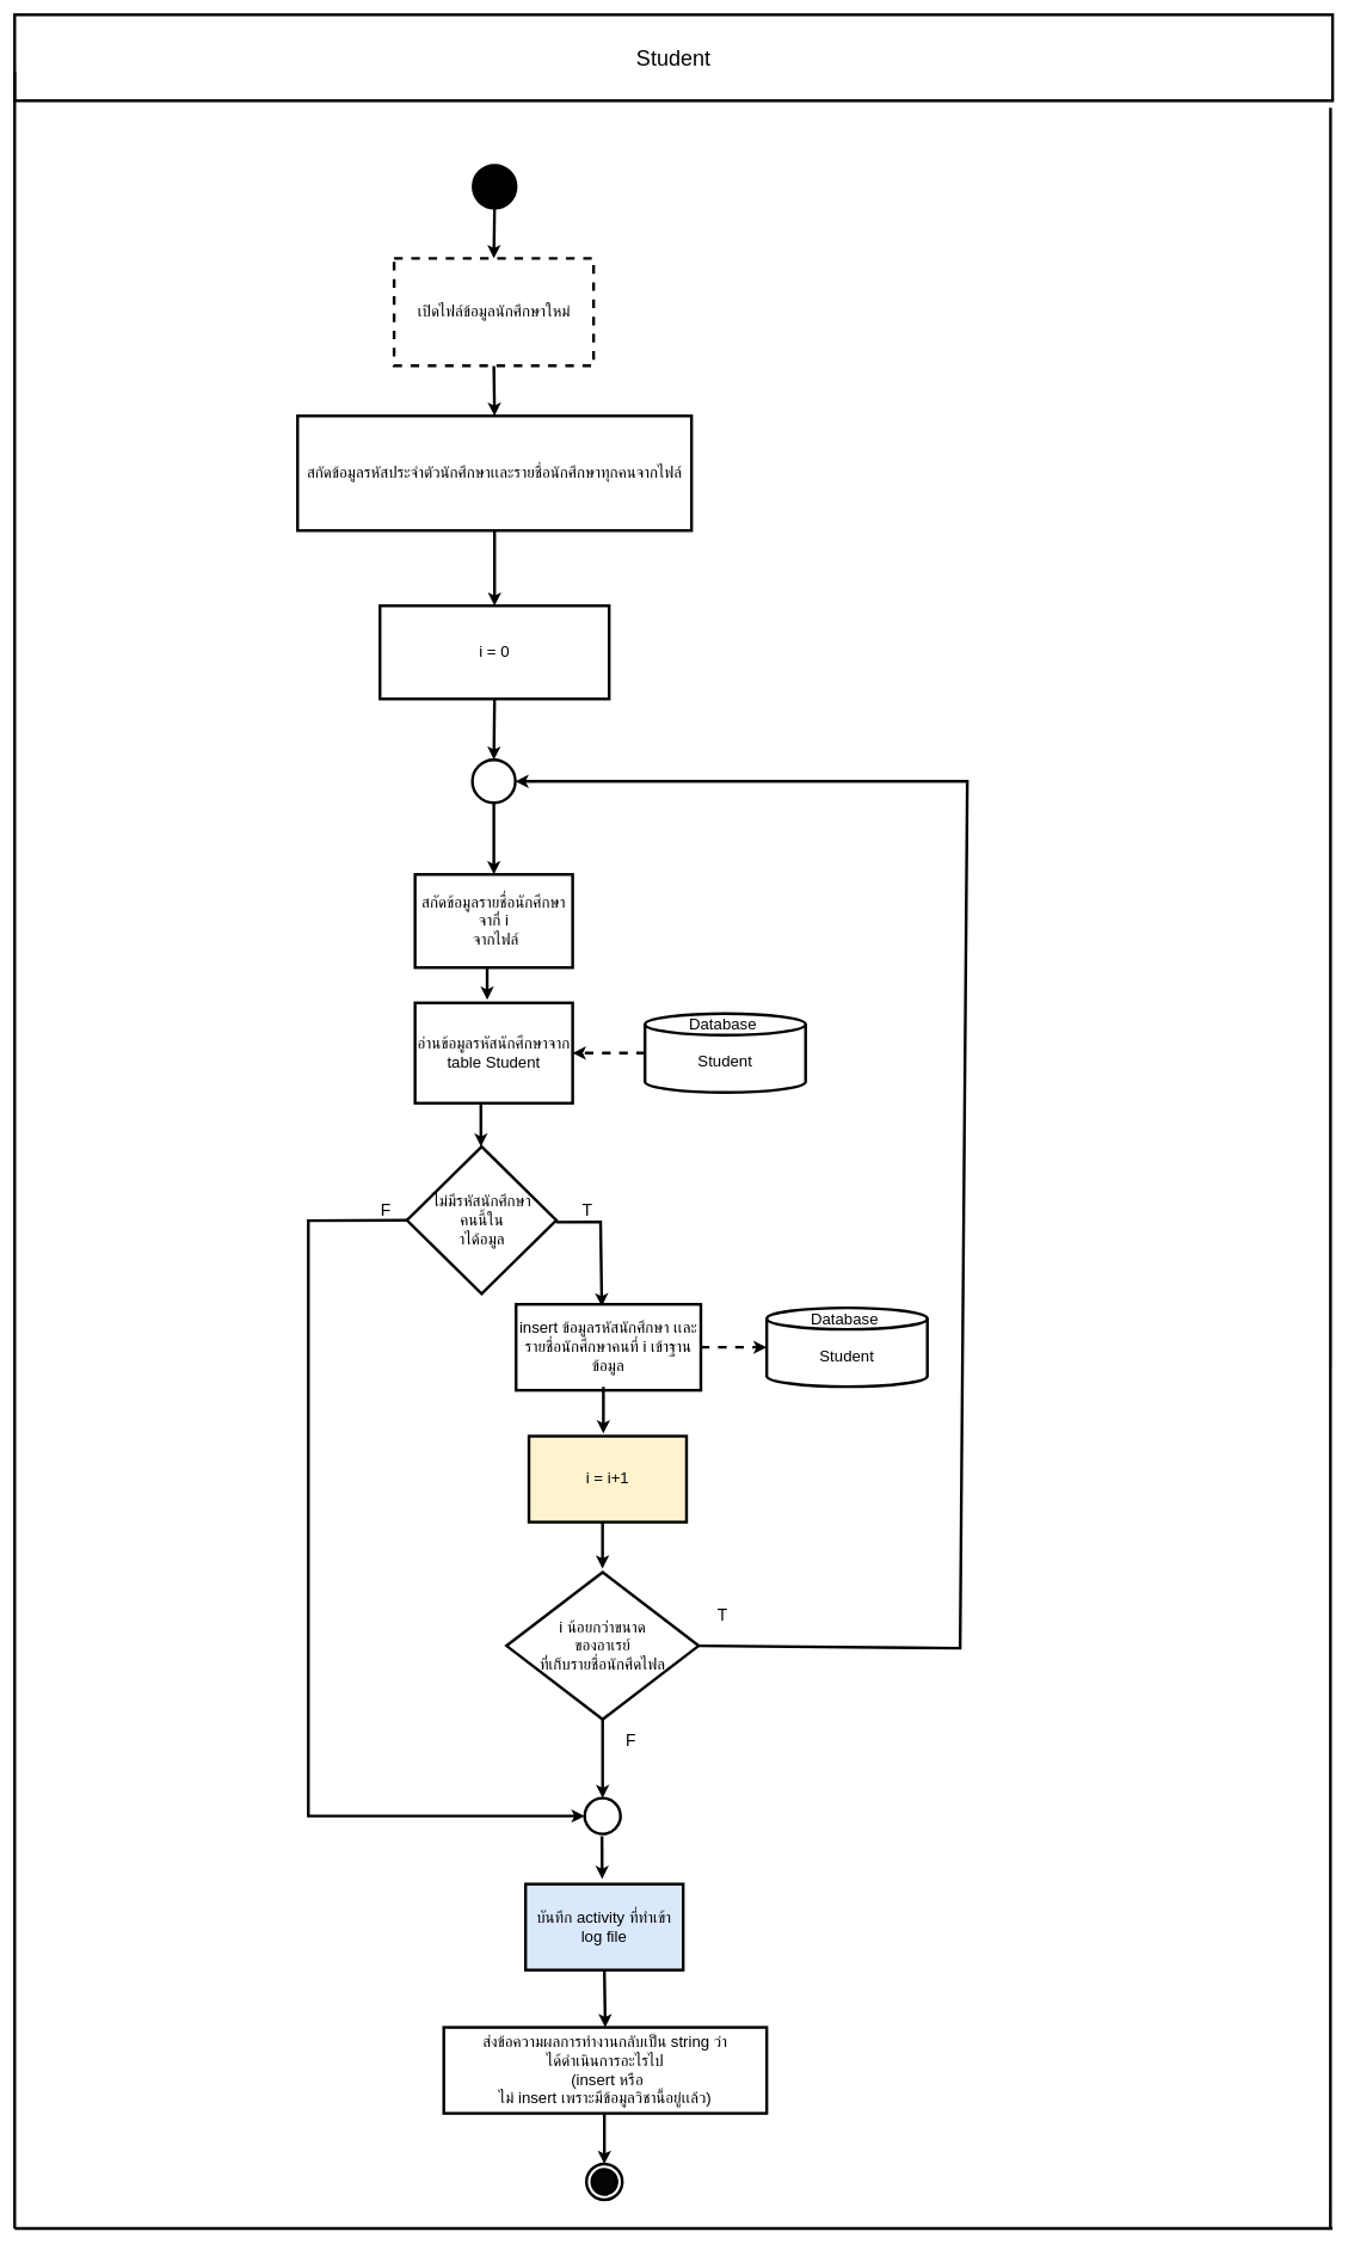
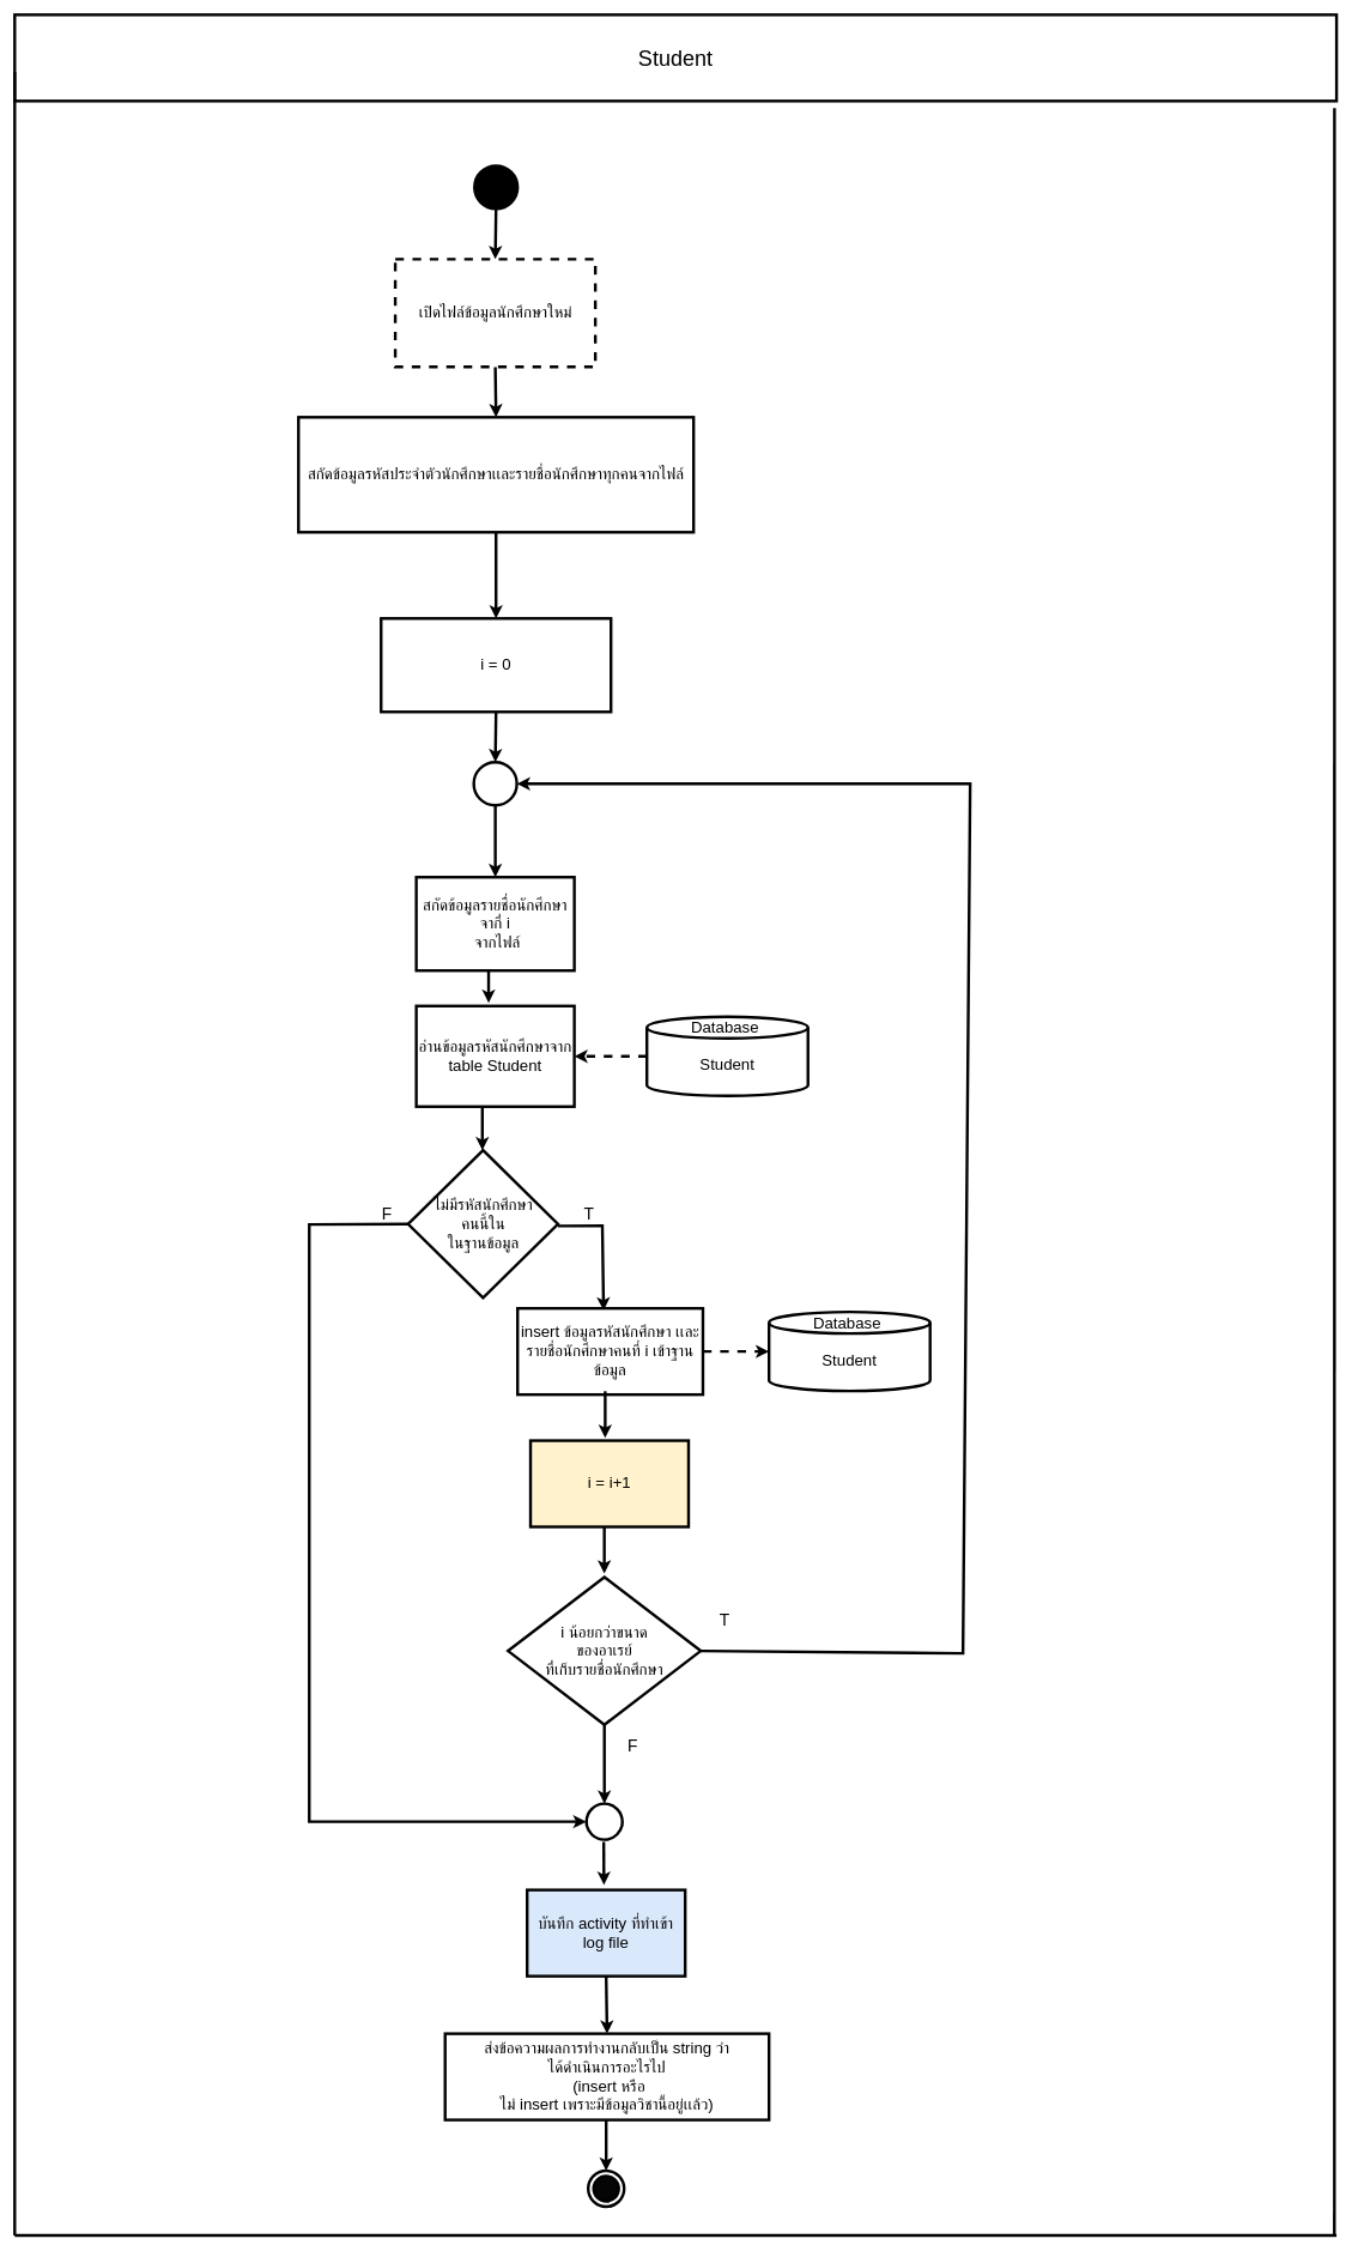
  <mxCell id="0" />
  <mxCell id="1" parent="0" />
  <mxCell id="2" value="&lt;font style=&quot;font-size: 30px;&quot;&gt;Student&lt;/font&gt;" style="rounded=0;whiteSpace=wrap;html=1;strokeWidth=4;" parent="1" vertex="1"><mxGeometry x="20" y="20" width="1840" height="120" as="geometry" /></mxCell>
  <mxCell id="3" value="" style="endArrow=none;html=1;rounded=0;strokeWidth=4;" parent="1" edge="1"><mxGeometry width="50" height="50" relative="1" as="geometry"><mxPoint x="20" y="3110" as="sourcePoint" /><mxPoint x="20" y="100" as="targetPoint" /></mxGeometry></mxCell>
  <mxCell id="4" value="" style="endArrow=none;html=1;rounded=0;entryX=0;entryY=1;entryDx=0;entryDy=0;strokeWidth=4;" parent="1" edge="1"><mxGeometry width="50" height="50" relative="1" as="geometry"><mxPoint x="1857" y="3110" as="sourcePoint" /><mxPoint x="1857.14" y="150" as="targetPoint" /></mxGeometry></mxCell>
  <mxCell id="5" value="" style="endArrow=none;html=1;rounded=0;strokeWidth=4;" parent="1" edge="1"><mxGeometry width="50" height="50" relative="1" as="geometry"><mxPoint x="20" y="3110" as="sourcePoint" /><mxPoint x="1860" y="3110" as="targetPoint" /></mxGeometry></mxCell>
  <mxCell id="6" value="&lt;font style=&quot;font-size: 22px;&quot;&gt;ส่งข้อความผลการทำงานกลับเป็น string ว่า&lt;br style=&quot;border-color: var(--border-color);&quot;&gt;ได้ดำเนินการอะไรไป&lt;br style=&quot;border-color: var(--border-color);&quot;&gt;&amp;nbsp;(insert หรือ&lt;br style=&quot;border-color: var(--border-color);&quot;&gt;ไม่ insert เพราะมีข้อมูลวิชานี้อยู่เเล้ว)&lt;/font&gt;&lt;span style=&quot;font-size: 22px;&quot;&gt;&lt;br&gt;&lt;/span&gt;" style="rounded=0;whiteSpace=wrap;html=1;strokeWidth=4;" parent="1" vertex="1"><mxGeometry x="619.13" y="2829.25" width="450.87" height="120" as="geometry" /></mxCell>
  <mxCell id="7" value="&lt;font style=&quot;font-size: 22px;&quot;&gt;บันทึก activity ที่ทำเข้า&lt;br&gt;log file&lt;br&gt;&lt;/font&gt;" style="rounded=0;whiteSpace=wrap;html=1;strokeWidth=4;fillColor=#dae8fc;" parent="1" vertex="1"><mxGeometry x="733.32" y="2629.25" width="220" height="120" as="geometry" /></mxCell>
  <mxCell id="8" value="" style="ellipse;whiteSpace=wrap;html=1;aspect=fixed;strokeWidth=4;" parent="1" vertex="1"><mxGeometry x="815.84" y="2509.25" width="50" height="50" as="geometry" /></mxCell>
  <mxCell id="9" value="" style="endArrow=classic;html=1;rounded=0;exitX=0.5;exitY=1;exitDx=0;exitDy=0;strokeWidth=4;" parent="1" edge="1"><mxGeometry width="50" height="50" relative="1" as="geometry"><mxPoint x="839.93" y="2562.25" as="sourcePoint" /><mxPoint x="840.2" y="2622.25" as="targetPoint" /></mxGeometry></mxCell>
  <mxCell id="10" value="" style="endArrow=classic;html=1;rounded=0;exitX=0.5;exitY=1;exitDx=0;exitDy=0;entryX=0.5;entryY=0;entryDx=0;entryDy=0;strokeWidth=4;" parent="1" source="7" target="6" edge="1"><mxGeometry width="50" height="50" relative="1" as="geometry"><mxPoint x="838.73" y="2759.25" as="sourcePoint" /><mxPoint x="839" y="2819.25" as="targetPoint" /></mxGeometry></mxCell>
  <mxCell id="11" value="" style="ellipse;whiteSpace=wrap;html=1;aspect=fixed;strokeWidth=4;" parent="1" vertex="1"><mxGeometry x="818.32" y="3020" width="50" height="50" as="geometry" /></mxCell>
  <mxCell id="12" value="" style="ellipse;whiteSpace=wrap;html=1;aspect=fixed;fillColor=#050505;strokeWidth=4;" parent="1" vertex="1"><mxGeometry x="825.82" y="3027.5" width="35" height="35" as="geometry" /></mxCell>
  <mxCell id="13" value="" style="endArrow=classic;html=1;rounded=0;exitX=0.5;exitY=1;exitDx=0;exitDy=0;entryX=0.5;entryY=0;entryDx=0;entryDy=0;strokeWidth=4;" parent="1" edge="1" target="11"><mxGeometry width="50" height="50" relative="1" as="geometry"><mxPoint x="843.32" y="2949.25" as="sourcePoint" /><mxPoint x="843.32" y="3050.25" as="targetPoint" /></mxGeometry></mxCell>
  <mxCell id="14" value="" style="endArrow=classic;html=1;rounded=0;exitX=1;exitY=0.5;exitDx=0;exitDy=0;entryX=0.464;entryY=0.025;entryDx=0;entryDy=0;entryPerimeter=0;strokeWidth=4;" parent="1" target="18" edge="1"><mxGeometry width="50" height="50" relative="1" as="geometry"><mxPoint x="776.18" y="1705.25" as="sourcePoint" /><mxPoint x="846.18" y="1815.25" as="targetPoint" /><Array as="points"><mxPoint x="838" y="1705" /></Array></mxGeometry></mxCell>
- <mxCell id="15" value="&lt;font style=&quot;font-size: 22px;&quot;&gt;ไม่มีรหัสนักศึกษา&lt;br&gt;คนนี้ใน&lt;br&gt;าได้อมูล&lt;/font&gt;" style="rhombus;whiteSpace=wrap;html=1;strokeWidth=4;" parent="1" vertex="1"><mxGeometry x="567.68" y="1600" width="208.5" height="205.25" as="geometry" /></mxCell>
+ <mxCell id="15" value="&lt;font style=&quot;font-size: 22px;&quot;&gt;ไม่มีรหัสนักศึกษา&lt;br&gt;คนนี้ใน&lt;br&gt;ในฐานข้อมูล&lt;/font&gt;" style="rhombus;whiteSpace=wrap;html=1;strokeWidth=4;" parent="1" vertex="1"><mxGeometry x="567.68" y="1600" width="208.5" height="205.25" as="geometry" /></mxCell>
  <mxCell id="16" value="&lt;font style=&quot;font-size: 23px;&quot;&gt;F&lt;/font&gt;" style="text;html=1;align=center;verticalAlign=middle;resizable=0;points=[];autosize=1;strokeColor=none;fillColor=none;strokeWidth=4;" parent="1" vertex="1"><mxGeometry x="518" y="1669" width="40" height="40" as="geometry" /></mxCell>
  <mxCell id="17" value="&lt;font style=&quot;font-size: 23px;&quot;&gt;T&lt;/font&gt;" style="text;html=1;align=center;verticalAlign=middle;resizable=0;points=[];autosize=1;strokeColor=none;fillColor=none;strokeWidth=4;" parent="1" vertex="1"><mxGeometry x="799" y="1669" width="40" height="40" as="geometry" /></mxCell>
  <mxCell id="18" value="&lt;font style=&quot;font-size: 22px;&quot;&gt;insert ข้อมูลรหัสนักศึกษา เเละรายชื่อนักศึกษาคนที่ i เข้าฐานข้อมูล&lt;/font&gt;" style="rounded=0;whiteSpace=wrap;html=1;strokeWidth=4;" parent="1" vertex="1"><mxGeometry x="720" y="1820" width="258" height="120" as="geometry" /></mxCell>
  <mxCell id="19" value="" style="ellipse;whiteSpace=wrap;html=1;aspect=fixed;strokeWidth=4;" parent="1" vertex="1"><mxGeometry x="659" y="1060" width="60" height="60" as="geometry" /></mxCell>
  <mxCell id="20" value="" style="endArrow=classic;html=1;rounded=0;exitX=0;exitY=0.5;exitDx=0;exitDy=0;entryX=0;entryY=0.5;entryDx=0;entryDy=0;strokeWidth=4;" parent="1" source="15" target="8" edge="1"><mxGeometry width="50" height="50" relative="1" as="geometry"><mxPoint x="569.56" y="1820" as="sourcePoint" /><mxPoint x="430" y="2869.25" as="targetPoint" /><Array as="points"><mxPoint x="430" y="1703.25" /><mxPoint x="430" y="2534.25" /></Array></mxGeometry></mxCell>
  <mxCell id="21" value="" style="endArrow=classic;html=1;rounded=0;strokeWidth=4;exitX=0.5;exitY=1;exitDx=0;exitDy=0;entryX=0.5;entryY=0;entryDx=0;entryDy=0;" parent="1" source="42" target="33" edge="1"><mxGeometry width="50" height="50" relative="1" as="geometry"><mxPoint x="738.73" y="1641" as="sourcePoint" /><mxPoint x="739.16" y="1680.75" as="targetPoint" /></mxGeometry></mxCell>
  <mxCell id="22" value="" style="endArrow=classic;html=1;rounded=0;exitX=1;exitY=0.5;exitDx=0;exitDy=0;entryX=1;entryY=0.5;entryDx=0;entryDy=0;strokeWidth=4;" parent="1" source="38" target="19" edge="1"><mxGeometry width="50" height="50" relative="1" as="geometry"><mxPoint x="998" y="2718.5" as="sourcePoint" /><mxPoint x="800" y="1711" as="targetPoint" /><Array as="points"><mxPoint x="1340" y="2300" /><mxPoint x="1350" y="1090" /></Array></mxGeometry></mxCell>
  <mxCell id="23" value="" style="endArrow=classic;html=1;rounded=0;exitX=0.5;exitY=1;exitDx=0;exitDy=0;entryX=0.5;entryY=0;entryDx=0;entryDy=0;strokeWidth=4;" parent="1" edge="1"><mxGeometry width="50" height="50" relative="1" as="geometry"><mxPoint x="679.66" y="1330" as="sourcePoint" /><mxPoint x="679.66" y="1395" as="targetPoint" /></mxGeometry></mxCell>
  <mxCell id="24" value="" style="endArrow=classic;html=1;rounded=0;exitX=0.5;exitY=1;exitDx=0;exitDy=0;entryX=0.5;entryY=0;entryDx=0;entryDy=0;strokeWidth=4;" parent="1" edge="1"><mxGeometry width="50" height="50" relative="1" as="geometry"><mxPoint x="670.93" y="1535" as="sourcePoint" /><mxPoint x="670.93" y="1600" as="targetPoint" /></mxGeometry></mxCell>
  <mxCell id="25" value="&lt;font style=&quot;font-size: 22px;&quot;&gt;สกัดข้อมูลรายชื่อนักศึกษาจากี่ i&lt;br&gt;&amp;nbsp;จากไฟล์&lt;/font&gt;" style="rounded=0;whiteSpace=wrap;html=1;strokeWidth=4;" parent="1" vertex="1"><mxGeometry x="579" y="1220" width="220" height="130" as="geometry" /></mxCell>
  <mxCell id="26" value="&lt;font style=&quot;font-size: 22px;&quot;&gt;อ่านข้อมูลรหัสนักศึกษาจาก table&amp;nbsp;&lt;/font&gt;&lt;font style=&quot;font-size: 22px;&quot;&gt;Student&lt;/font&gt;&lt;span style=&quot;font-size: 22px;&quot;&gt;&lt;br&gt;&lt;/span&gt;" style="rounded=0;whiteSpace=wrap;html=1;strokeWidth=4;" parent="1" vertex="1"><mxGeometry x="579" y="1399.25" width="220" height="140" as="geometry" /></mxCell>
  <mxCell id="27" value="" style="endArrow=classic;html=1;rounded=0;exitX=0;exitY=0.5;exitDx=0;exitDy=0;exitPerimeter=0;dashed=1;entryX=1;entryY=0.5;entryDx=0;entryDy=0;strokeWidth=4;" parent="1" source="28" target="26" edge="1"><mxGeometry width="50" height="50" relative="1" as="geometry"><mxPoint x="633.5" y="949.25" as="sourcePoint" /><mxPoint x="644.75" y="919.25" as="targetPoint" /></mxGeometry></mxCell>
  <mxCell id="28" value="&lt;font style=&quot;font-size: 22px;&quot;&gt;&lt;font style=&quot;font-size: 22px;&quot;&gt;Database&amp;nbsp;&lt;br&gt;&lt;br&gt;Student&lt;br&gt;&lt;br style=&quot;border-color: var(--border-color);&quot;&gt;&lt;br&gt;&lt;/font&gt;&lt;/font&gt;" style="shape=cylinder3;whiteSpace=wrap;html=1;boundedLbl=1;backgroundOutline=1;size=15;strokeWidth=4;" parent="1" vertex="1"><mxGeometry x="900" y="1414.25" width="224.25" height="110" as="geometry" /></mxCell>
  <mxCell id="29" value="" style="ellipse;whiteSpace=wrap;html=1;aspect=fixed;fillColor=#000000;strokeWidth=4;" parent="1" vertex="1"><mxGeometry x="660" y="230" width="60" height="60" as="geometry" /></mxCell>
  <mxCell id="30" value="" style="endArrow=classic;html=1;rounded=0;exitX=0.5;exitY=1;exitDx=0;exitDy=0;strokeWidth=4;entryX=0.5;entryY=0;entryDx=0;entryDy=0;" parent="1" source="29" target="32" edge="1"><mxGeometry width="50" height="50" relative="1" as="geometry"><mxPoint x="729.5" y="520" as="sourcePoint" /><mxPoint x="710" y="370" as="targetPoint" /></mxGeometry></mxCell>
  <mxCell id="31" value="" style="endArrow=classic;html=1;rounded=0;exitX=0.5;exitY=1;exitDx=0;exitDy=0;entryX=0.5;entryY=0;entryDx=0;entryDy=0;strokeWidth=4;" parent="1" source="32" target="42" edge="1"><mxGeometry width="50" height="50" relative="1" as="geometry"><mxPoint x="794.5" y="560" as="sourcePoint" /><mxPoint x="714.5" y="590" as="targetPoint" /></mxGeometry></mxCell>
  <mxCell id="32" value="&lt;font style=&quot;font-size: 22px;&quot;&gt;เปิดไฟล์ข้อมูลนักศึกษาใหม่&lt;/font&gt;" style="rounded=0;whiteSpace=wrap;html=1;strokeWidth=4;dashed=1;" parent="1" vertex="1"><mxGeometry x="549.75" y="360" width="278.5" height="150" as="geometry" /></mxCell>
- <mxCell id="33" value="&lt;font style=&quot;font-size: 22px;&quot;&gt;i = 0&lt;/font&gt;" style="rounded=0;whiteSpace=wrap;html=1;strokeWidth=4;" parent="1" vertex="1"><mxGeometry x="530" y="845" width="320" height="130" as="geometry" /></mxCell>
+ <mxCell id="33" value="&lt;font style=&quot;font-size: 22px;&quot;&gt;i = 0&lt;/font&gt;" style="rounded=0;whiteSpace=wrap;html=1;strokeWidth=4;" parent="1" vertex="1"><mxGeometry x="530" y="860" width="320" height="130" as="geometry" /></mxCell>
  <mxCell id="34" value="" style="endArrow=classic;html=1;rounded=0;exitX=0.5;exitY=1;exitDx=0;exitDy=0;strokeWidth=4;entryX=0.5;entryY=0;entryDx=0;entryDy=0;" parent="1" source="19" edge="1" target="25"><mxGeometry width="50" height="50" relative="1" as="geometry"><mxPoint x="680.92" y="1585.75" as="sourcePoint" /><mxPoint x="689" y="1651" as="targetPoint" /></mxGeometry></mxCell>
  <mxCell id="35" value="&lt;font style=&quot;font-size: 22px;&quot;&gt;i = i+1&lt;br&gt;&lt;/font&gt;" style="rounded=0;whiteSpace=wrap;html=1;strokeWidth=4;fillColor=#fff2cc;" parent="1" vertex="1"><mxGeometry x="738" y="2004" width="220" height="120" as="geometry" /></mxCell>
  <mxCell id="36" value="" style="endArrow=classic;html=1;rounded=0;exitX=0.5;exitY=1;exitDx=0;exitDy=0;entryX=0.5;entryY=0;entryDx=0;entryDy=0;strokeWidth=4;" parent="1" edge="1"><mxGeometry width="50" height="50" relative="1" as="geometry"><mxPoint x="841.93" y="1935.25" as="sourcePoint" /><mxPoint x="841.93" y="2000.25" as="targetPoint" /></mxGeometry></mxCell>
  <mxCell id="37" value="" style="endArrow=classic;html=1;rounded=0;exitX=0.5;exitY=1;exitDx=0;exitDy=0;entryX=0.5;entryY=0;entryDx=0;entryDy=0;strokeWidth=4;" parent="1" edge="1"><mxGeometry width="50" height="50" relative="1" as="geometry"><mxPoint x="840.75" y="2124" as="sourcePoint" /><mxPoint x="840.75" y="2189" as="targetPoint" /></mxGeometry></mxCell>
- <mxCell id="38" value="&lt;font style=&quot;font-size: 22px;&quot;&gt;i น้อยกว่าขนาด&lt;br style=&quot;border-color: var(--border-color);&quot;&gt;ของอาเรย์&lt;br style=&quot;border-color: var(--border-color);&quot;&gt;ที่เก็บรายชื่อนักศึดไฟล&lt;/font&gt;" style="rhombus;whiteSpace=wrap;html=1;strokeWidth=4;" parent="1" vertex="1"><mxGeometry x="706.75" y="2194" width="268.18" height="205.25" as="geometry" /></mxCell>
+ <mxCell id="38" value="&lt;font style=&quot;font-size: 22px;&quot;&gt;i น้อยกว่าขนาด&lt;br style=&quot;border-color: var(--border-color);&quot;&gt;ของอาเรย์&lt;br style=&quot;border-color: var(--border-color);&quot;&gt;ที่เก็บรายชื่อนักศึกษา&lt;/font&gt;" style="rhombus;whiteSpace=wrap;html=1;strokeWidth=4;" parent="1" vertex="1"><mxGeometry x="706.75" y="2194" width="268.18" height="205.25" as="geometry" /></mxCell>
  <mxCell id="39" value="&lt;font style=&quot;font-size: 23px;&quot;&gt;T&lt;/font&gt;" style="text;html=1;align=center;verticalAlign=middle;resizable=0;points=[];autosize=1;strokeColor=none;fillColor=none;strokeWidth=4;" parent="1" vertex="1"><mxGeometry x="988" y="2234" width="40" height="40" as="geometry" /></mxCell>
  <mxCell id="40" value="&lt;font style=&quot;font-size: 23px;&quot;&gt;F&lt;/font&gt;" style="text;html=1;align=center;verticalAlign=middle;resizable=0;points=[];autosize=1;strokeColor=none;fillColor=none;strokeWidth=4;" parent="1" vertex="1"><mxGeometry x="860" y="2409.25" width="40" height="40" as="geometry" /></mxCell>
  <mxCell id="41" value="" style="endArrow=classic;html=1;rounded=0;exitX=0.5;exitY=1;exitDx=0;exitDy=0;entryX=0.5;entryY=0;entryDx=0;entryDy=0;strokeWidth=4;" parent="1" source="38" target="8" edge="1"><mxGeometry width="50" height="50" relative="1" as="geometry"><mxPoint x="691.22" y="2140" as="sourcePoint" /><mxPoint x="588" y="2294" as="targetPoint" /></mxGeometry></mxCell>
  <mxCell id="42" value="&lt;font style=&quot;font-size: 22px;&quot;&gt;สกัดข้อมูลรหัสประจำตัวนักศึกษาเเละรายชื่อนักศึกษาทุกคนจากไฟล์&lt;/font&gt;" style="rounded=0;whiteSpace=wrap;html=1;strokeWidth=4;" parent="1" vertex="1"><mxGeometry x="415" y="580" width="550" height="160" as="geometry" /></mxCell>
  <mxCell id="43" value="&lt;font style=&quot;font-size: 22px;&quot;&gt;&lt;font style=&quot;font-size: 22px;&quot;&gt;Database&amp;nbsp;&lt;br&gt;&lt;br&gt;Student&lt;br&gt;&lt;br style=&quot;border-color: var(--border-color);&quot;&gt;&lt;br&gt;&lt;/font&gt;&lt;/font&gt;" style="shape=cylinder3;whiteSpace=wrap;html=1;boundedLbl=1;backgroundOutline=1;size=15;strokeWidth=4;" parent="1" vertex="1"><mxGeometry x="1070" y="1825" width="224.25" height="110" as="geometry" /></mxCell>
  <mxCell id="44" value="" style="endArrow=classic;html=1;rounded=0;exitX=1;exitY=0.5;exitDx=0;exitDy=0;dashed=1;entryX=0;entryY=0.5;entryDx=0;entryDy=0;entryPerimeter=0;strokeWidth=4;" parent="1" source="18" target="43" edge="1"><mxGeometry width="50" height="50" relative="1" as="geometry"><mxPoint x="1089" y="1759.25" as="sourcePoint" /><mxPoint x="988" y="1759.25" as="targetPoint" /></mxGeometry></mxCell>
  <mxCell id="45" value="" style="endArrow=classic;html=1;rounded=0;entryX=0.5;entryY=0;entryDx=0;entryDy=0;exitX=0.5;exitY=1;exitDx=0;exitDy=0;strokeWidth=4;" parent="1" source="33" target="19" edge="1"><mxGeometry width="50" height="50" relative="1" as="geometry"><mxPoint x="810" y="1931" as="sourcePoint" /><mxPoint x="764.5" y="1736" as="targetPoint" /></mxGeometry></mxCell>
